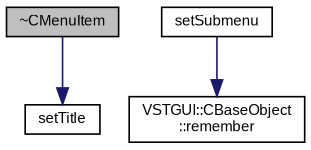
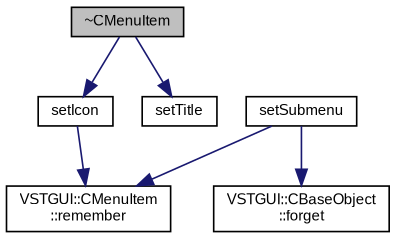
  digraph {
    rankdir=TB
    node [color=black fontname=Arial fontsize=9 shape=record]
    edge [color=midnightblue fontname=Arial fontsize=9 labelfontname=Arial labelfontsize=9 style=solid]
    n1 [fillcolor=grey75 fontcolor=black height=0.2 label="~CMenuItem" style=filled width=0.4]
+   n2 [height=0.2 label=setIcon width=0.4]
    n3 [height=0.2 label=setTitle width=0.4]
-   n4 [height=0.2 label="VSTGUI::CBaseObject\l::remember" width=0.4]
+   n4 [height=0.2 label="VSTGUI::CMenuItem\l::remember" width=0.4]
    n5 [height=0.2 label=setSubmenu width=0.4]
+   n6 [height=0.2 label="VSTGUI::CBaseObject\l::forget" width=0.4]
+   n1 -> n2
    n1 -> n3
+   n2 -> n4
    n5 -> n4
+   n5 -> n6
  }
